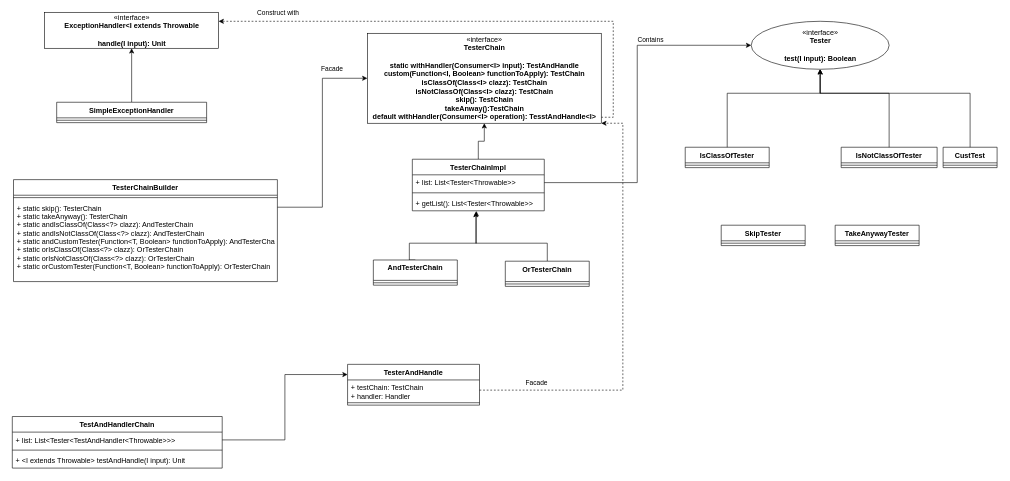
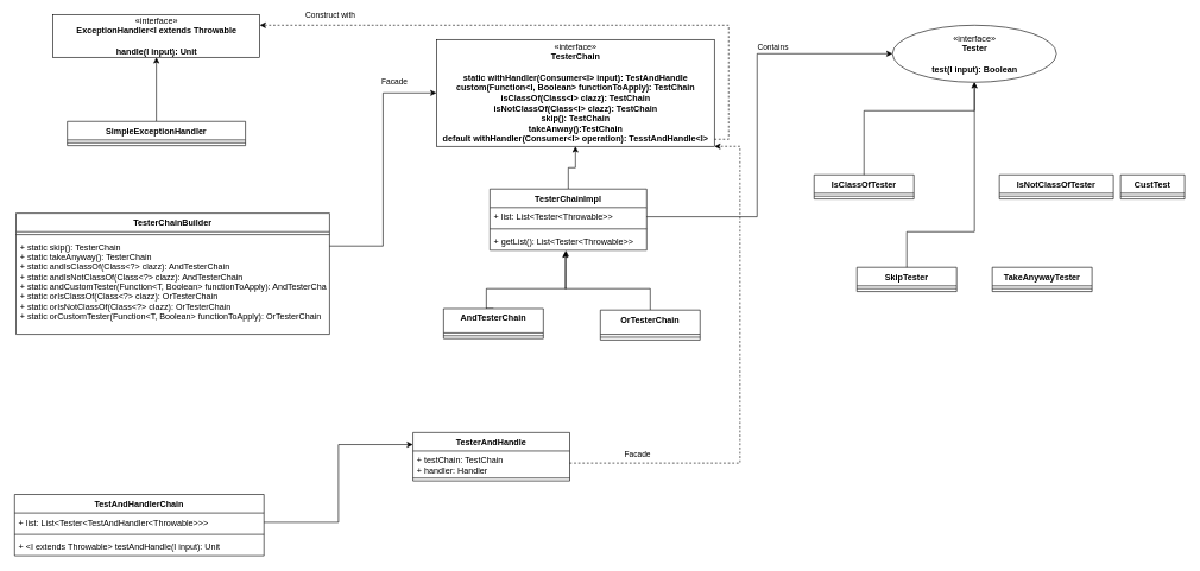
  <mxCell id="0" />
  <mxCell id="1" parent="0" />
  <mxCell id="2" value="«interface»&lt;br&gt;&lt;b&gt;ExceptionHandler&amp;lt;I extends Throwable&lt;br&gt;&lt;br&gt;handle(I input): Unit&lt;br&gt;&lt;/b&gt;" style="html=1;" vertex="1" parent="1"><mxGeometry x="74" y="20" width="290" height="60" as="geometry" /></mxCell>
  <mxCell id="3" style="edgeStyle=orthogonalEdgeStyle;rounded=0;orthogonalLoop=1;jettySize=auto;html=1;" edge="1" parent="1" source="4" target="2"><mxGeometry relative="1" as="geometry" /></mxCell>
  <mxCell id="4" value="SimpleExceptionHandler" style="swimlane;fontStyle=1;align=center;verticalAlign=top;childLayout=stackLayout;horizontal=1;startSize=26;horizontalStack=0;resizeParent=1;resizeParentMax=0;resizeLast=0;collapsible=1;marginBottom=0;" vertex="1" parent="1"><mxGeometry x="94" y="170" width="250" height="34" as="geometry" /></mxCell>
  <mxCell id="5" value="" style="line;strokeWidth=1;fillColor=none;align=left;verticalAlign=middle;spacingTop=-1;spacingLeft=3;spacingRight=3;rotatable=0;labelPosition=right;points=[];portConstraint=eastwest;" vertex="1" parent="4"><mxGeometry y="26" width="250" height="8" as="geometry" /></mxCell>
  <mxCell id="6" style="edgeStyle=orthogonalEdgeStyle;rounded=0;orthogonalLoop=1;jettySize=auto;html=1;entryX=1;entryY=0.5;entryDx=0;entryDy=0;endArrow=none;endFill=0;startArrow=classic;startFill=1;" edge="1" parent="1" source="8" target="34"><mxGeometry relative="1" as="geometry"><mxPoint x="867" y="276" as="targetPoint" /><Array as="points"><mxPoint x="1062" y="75" /><mxPoint x="1062" y="304" /></Array></mxGeometry></mxCell>
  <mxCell id="7" value="Contains" style="edgeLabel;html=1;align=center;verticalAlign=middle;resizable=0;points=[];" vertex="1" connectable="0" parent="6"><mxGeometry x="-0.411" y="1" relative="1" as="geometry"><mxPoint y="-11" as="offset" /></mxGeometry></mxCell>
  <mxCell id="8" value="«interface»&lt;br&gt;&lt;b&gt;Tester&lt;br&gt;&lt;br&gt;test(I input): Boolean&lt;br&gt;&lt;/b&gt;" style="ellipse;html=1;" vertex="1" parent="1"><mxGeometry x="1252" y="35" width="230" height="80" as="geometry" /></mxCell>
  <mxCell id="9" value="CustTest" style="swimlane;fontStyle=1;align=center;verticalAlign=top;childLayout=stackLayout;horizontal=1;startSize=26;horizontalStack=0;resizeParent=1;resizeParentMax=0;resizeLast=0;collapsible=1;marginBottom=0;" vertex="1" parent="1"><mxGeometry x="1572" y="245" width="90" height="34" as="geometry" /></mxCell>
  <mxCell id="10" value="" style="line;strokeWidth=1;fillColor=none;align=left;verticalAlign=middle;spacingTop=-1;spacingLeft=3;spacingRight=3;rotatable=0;labelPosition=right;points=[];portConstraint=eastwest;" vertex="1" parent="9"><mxGeometry y="26" width="90" height="8" as="geometry" /></mxCell>
  <mxCell id="11" value="IsClassOfTester" style="swimlane;fontStyle=1;align=center;verticalAlign=top;childLayout=stackLayout;horizontal=1;startSize=26;horizontalStack=0;resizeParent=1;resizeParentMax=0;resizeLast=0;collapsible=1;marginBottom=0;" vertex="1" parent="1"><mxGeometry x="1142" y="245" width="140" height="34" as="geometry" /></mxCell>
  <mxCell id="12" value="" style="line;strokeWidth=1;fillColor=none;align=left;verticalAlign=middle;spacingTop=-1;spacingLeft=3;spacingRight=3;rotatable=0;labelPosition=right;points=[];portConstraint=eastwest;" vertex="1" parent="11"><mxGeometry y="26" width="140" height="8" as="geometry" /></mxCell>
  <mxCell id="13" value="IsNotClassOfTester" style="swimlane;fontStyle=1;align=center;verticalAlign=top;childLayout=stackLayout;horizontal=1;startSize=26;horizontalStack=0;resizeParent=1;resizeParentMax=0;resizeLast=0;collapsible=1;marginBottom=0;" vertex="1" parent="1"><mxGeometry x="1402" y="245" width="160" height="34" as="geometry" /></mxCell>
  <mxCell id="14" value="" style="line;strokeWidth=1;fillColor=none;align=left;verticalAlign=middle;spacingTop=-1;spacingLeft=3;spacingRight=3;rotatable=0;labelPosition=right;points=[];portConstraint=eastwest;" vertex="1" parent="13"><mxGeometry y="26" width="160" height="8" as="geometry" /></mxCell>
  <mxCell id="15" value="SkipTester" style="swimlane;fontStyle=1;align=center;verticalAlign=top;childLayout=stackLayout;horizontal=1;startSize=26;horizontalStack=0;resizeParent=1;resizeParentMax=0;resizeLast=0;collapsible=1;marginBottom=0;" vertex="1" parent="1"><mxGeometry x="1202" y="375" width="140" height="34" as="geometry" /></mxCell>
  <mxCell id="16" value="" style="line;strokeWidth=1;fillColor=none;align=left;verticalAlign=middle;spacingTop=-1;spacingLeft=3;spacingRight=3;rotatable=0;labelPosition=right;points=[];portConstraint=eastwest;" vertex="1" parent="15"><mxGeometry y="26" width="140" height="8" as="geometry" /></mxCell>
  <mxCell id="17" value="TakeAnywayTester" style="swimlane;fontStyle=1;align=center;verticalAlign=top;childLayout=stackLayout;horizontal=1;startSize=26;horizontalStack=0;resizeParent=1;resizeParentMax=0;resizeLast=0;collapsible=1;marginBottom=0;" vertex="1" parent="1"><mxGeometry x="1392" y="375" width="140" height="34" as="geometry" /></mxCell>
  <mxCell id="18" value="" style="line;strokeWidth=1;fillColor=none;align=left;verticalAlign=middle;spacingTop=-1;spacingLeft=3;spacingRight=3;rotatable=0;labelPosition=right;points=[];portConstraint=eastwest;" vertex="1" parent="17"><mxGeometry y="26" width="140" height="8" as="geometry" /></mxCell>
- <mxCell id="19" style="edgeStyle=orthogonalEdgeStyle;rounded=0;orthogonalLoop=1;jettySize=auto;html=1;entryX=0.5;entryY=1;entryDx=0;entryDy=0;exitX=0.5;exitY=0;exitDx=0;exitDy=0;" edge="1" parent="1" source="9" target="8"><mxGeometry relative="1" as="geometry"><mxPoint x="927" y="205" as="sourcePoint" /><mxPoint x="927" y="115" as="targetPoint" /><Array as="points"><mxPoint x="1617" y="155" /><mxPoint x="1367" y="155" /></Array></mxGeometry></mxCell>
- <mxCell id="20" style="edgeStyle=orthogonalEdgeStyle;rounded=0;orthogonalLoop=1;jettySize=auto;html=1;entryX=0.5;entryY=1;entryDx=0;entryDy=0;exitX=0.5;exitY=0;exitDx=0;exitDy=0;" edge="1" parent="1" source="13" target="8"><mxGeometry relative="1" as="geometry"><mxPoint x="1627" y="255" as="sourcePoint" /><mxPoint x="1377" y="125" as="targetPoint" /><Array as="points"><mxPoint x="1482" y="155" /><mxPoint x="1367" y="155" /></Array></mxGeometry></mxCell>
  <mxCell id="21" style="edgeStyle=orthogonalEdgeStyle;rounded=0;orthogonalLoop=1;jettySize=auto;html=1;entryX=0.5;entryY=1;entryDx=0;entryDy=0;exitX=0.5;exitY=0;exitDx=0;exitDy=0;endArrow=open;" edge="1" parent="1" source="11" target="8"><mxGeometry relative="1" as="geometry"><mxPoint x="1492" y="255" as="sourcePoint" /><mxPoint x="1377" y="125" as="targetPoint" /><Array as="points"><mxPoint x="1212" y="155" /><mxPoint x="1367" y="155" /></Array></mxGeometry></mxCell>
+ <mxCell id="22" style="edgeStyle=orthogonalEdgeStyle;rounded=0;orthogonalLoop=1;jettySize=auto;html=1;entryX=0.5;entryY=1;entryDx=0;entryDy=0;exitX=0.5;exitY=0;exitDx=0;exitDy=0;" edge="1" parent="1" source="15" target="8"><mxGeometry relative="1" as="geometry"><mxPoint x="1472" y="385" as="sourcePoint" /><mxPoint x="1377" y="125" as="targetPoint" /><Array as="points"><mxPoint x="1272" y="325" /><mxPoint x="1367" y="325" /></Array></mxGeometry></mxCell>
  <mxCell id="23" style="edgeStyle=orthogonalEdgeStyle;rounded=0;orthogonalLoop=1;jettySize=auto;html=1;entryX=1;entryY=0.25;entryDx=0;entryDy=0;startArrow=none;startFill=0;endArrow=classic;endFill=1;dashed=1;" edge="1" parent="1" source="25" target="2"><mxGeometry relative="1" as="geometry"><Array as="points"><mxPoint x="1022" y="195" /><mxPoint x="1022" y="35" /></Array></mxGeometry></mxCell>
  <mxCell id="24" value="Construct with" style="edgeLabel;html=1;align=center;verticalAlign=middle;resizable=0;points=[];" vertex="1" connectable="0" parent="23"><mxGeometry x="0.802" y="-3" relative="1" as="geometry"><mxPoint x="15" y="-12" as="offset" /></mxGeometry></mxCell>
  <mxCell id="25" value="«interface»&lt;br&gt;&lt;b&gt;TesterChain&lt;br&gt;&lt;br&gt;static withHandler(Consumer&amp;lt;I&amp;gt; input): TestAndHandle&lt;br&gt;custom(Function&amp;lt;I, Boolean&amp;gt; functionToApply)&lt;/b&gt;&lt;b&gt;: TestChain&lt;/b&gt;&lt;b&gt;&lt;br&gt;isClassOf(Class&amp;lt;I&amp;gt; clazz): TestChain&lt;br&gt;isNotClassOf(Class&amp;lt;I&amp;gt; clazz): TestChain&lt;br&gt;skip(): TestChain&lt;br&gt;takeAnway():TestChain&lt;br&gt;default withHandler(Consumer&amp;lt;I&amp;gt; operation): TesstAndHandle&amp;lt;I&amp;gt;&lt;br&gt;&lt;/b&gt;" style="html=1;" vertex="1" parent="1"><mxGeometry x="612" y="55" width="390" height="150" as="geometry" /></mxCell>
  <mxCell id="26" style="edgeStyle=orthogonalEdgeStyle;rounded=0;orthogonalLoop=1;jettySize=auto;html=1;entryX=0.5;entryY=1;entryDx=0;entryDy=0;exitX=0.5;exitY=0;exitDx=0;exitDy=0;" edge="1" parent="1" source="33" target="25"><mxGeometry relative="1" as="geometry"><mxPoint x="797" y="255" as="sourcePoint" /></mxGeometry></mxCell>
  <mxCell id="27" style="edgeStyle=orthogonalEdgeStyle;rounded=0;orthogonalLoop=1;jettySize=auto;html=1;exitX=0.5;exitY=0;exitDx=0;exitDy=0;entryX=0.485;entryY=1.013;entryDx=0;entryDy=0;entryPerimeter=0;" edge="1" parent="1" source="28" target="36"><mxGeometry relative="1" as="geometry"><mxPoint x="792" y="416" as="targetPoint" /><Array as="points"><mxPoint x="682" y="405" /><mxPoint x="794" y="405" /></Array></mxGeometry></mxCell>
  <mxCell id="28" value="AndTesterChain" style="swimlane;fontStyle=1;align=center;verticalAlign=top;childLayout=stackLayout;horizontal=1;startSize=34;horizontalStack=0;resizeParent=1;resizeParentMax=0;resizeLast=0;collapsible=1;marginBottom=0;" vertex="1" parent="1"><mxGeometry x="622" y="433" width="140" height="42" as="geometry" /></mxCell>
  <mxCell id="29" value="" style="line;strokeWidth=1;fillColor=none;align=left;verticalAlign=middle;spacingTop=-1;spacingLeft=3;spacingRight=3;rotatable=0;labelPosition=right;points=[];portConstraint=eastwest;" vertex="1" parent="28"><mxGeometry y="34" width="140" height="8" as="geometry" /></mxCell>
  <mxCell id="30" style="edgeStyle=orthogonalEdgeStyle;rounded=0;orthogonalLoop=1;jettySize=auto;html=1;entryX=0.481;entryY=1.077;entryDx=0;entryDy=0;entryPerimeter=0;" edge="1" parent="1" source="31" target="36"><mxGeometry relative="1" as="geometry"><mxPoint x="793" y="415" as="targetPoint" /><Array as="points"><mxPoint x="912" y="405" /><mxPoint x="793" y="405" /></Array></mxGeometry></mxCell>
  <mxCell id="31" value="OrTesterChain" style="swimlane;fontStyle=1;align=center;verticalAlign=top;childLayout=stackLayout;horizontal=1;startSize=34;horizontalStack=0;resizeParent=1;resizeParentMax=0;resizeLast=0;collapsible=1;marginBottom=0;" vertex="1" parent="1"><mxGeometry x="842" y="435" width="140" height="42" as="geometry" /></mxCell>
  <mxCell id="32" value="" style="line;strokeWidth=1;fillColor=none;align=left;verticalAlign=middle;spacingTop=-1;spacingLeft=3;spacingRight=3;rotatable=0;labelPosition=right;points=[];portConstraint=eastwest;" vertex="1" parent="31"><mxGeometry y="34" width="140" height="8" as="geometry" /></mxCell>
  <mxCell id="33" value="TesterChainImpl" style="swimlane;fontStyle=1;align=center;verticalAlign=top;childLayout=stackLayout;horizontal=1;startSize=26;horizontalStack=0;resizeParent=1;resizeParentMax=0;resizeLast=0;collapsible=1;marginBottom=0;" vertex="1" parent="1"><mxGeometry x="687" y="265" width="220" height="86" as="geometry" /></mxCell>
  <mxCell id="34" value="+ list: List&lt;Tester&lt;Throwable&gt;&gt;" style="text;strokeColor=none;fillColor=none;align=left;verticalAlign=top;spacingLeft=4;spacingRight=4;overflow=hidden;rotatable=0;points=[[0,0.5],[1,0.5]];portConstraint=eastwest;" vertex="1" parent="33"><mxGeometry y="26" width="220" height="26" as="geometry" /></mxCell>
  <mxCell id="35" value="" style="line;strokeWidth=1;fillColor=none;align=left;verticalAlign=middle;spacingTop=-1;spacingLeft=3;spacingRight=3;rotatable=0;labelPosition=right;points=[];portConstraint=eastwest;" vertex="1" parent="33"><mxGeometry y="52" width="220" height="8" as="geometry" /></mxCell>
  <mxCell id="36" value="+ getList(): List&lt;Tester&lt;Throwable&gt;&gt;" style="text;strokeColor=none;fillColor=none;align=left;verticalAlign=top;spacingLeft=4;spacingRight=4;overflow=hidden;rotatable=0;points=[[0,0.5],[1,0.5]];portConstraint=eastwest;" vertex="1" parent="33"><mxGeometry y="60" width="220" height="26" as="geometry" /></mxCell>
  <mxCell id="37" value="TesterChainBuilder" style="swimlane;fontStyle=1;align=center;verticalAlign=top;childLayout=stackLayout;horizontal=1;startSize=26;horizontalStack=0;resizeParent=1;resizeParentMax=0;resizeLast=0;collapsible=1;marginBottom=0;" vertex="1" parent="1"><mxGeometry x="22" y="299" width="440" height="170" as="geometry" /></mxCell>
  <mxCell id="38" value="" style="line;strokeWidth=1;fillColor=none;align=left;verticalAlign=middle;spacingTop=-1;spacingLeft=3;spacingRight=3;rotatable=0;labelPosition=right;points=[];portConstraint=eastwest;" vertex="1" parent="37"><mxGeometry y="26" width="440" height="8" as="geometry" /></mxCell>
  <mxCell id="39" value="+ static skip(): TesterChain&#10;+ static takeAnyway(): TesterChain&#10;+ static andIsClassOf(Class&lt;?&gt; clazz): AndTesterChain&#10;+ static andIsNotClassOf(Class&lt;?&gt; clazz): AndTesterChain&#10;+ static andCustomTester(Function&lt;T, Boolean&gt; functionToApply): AndTesterChain&#10;+ static orIsClassOf(Class&lt;?&gt; clazz): OrTesterChain&#10;+ static orIsNotClassOf(Class&lt;?&gt; clazz): OrTesterChain&#10;+ static orCustomTester(Function&lt;T, Boolean&gt; functionToApply): OrTesterChain" style="text;strokeColor=none;fillColor=none;align=left;verticalAlign=top;spacingLeft=4;spacingRight=4;overflow=hidden;rotatable=0;points=[[0,0.5],[1,0.5]];portConstraint=eastwest;" vertex="1" parent="37"><mxGeometry y="34" width="440" height="136" as="geometry" /></mxCell>
  <mxCell id="40" style="edgeStyle=orthogonalEdgeStyle;rounded=0;orthogonalLoop=1;jettySize=auto;html=1;entryX=0;entryY=0.5;entryDx=0;entryDy=0;startArrow=none;startFill=0;endArrow=classic;endFill=1;" edge="1" parent="1" source="39" target="25"><mxGeometry relative="1" as="geometry"><Array as="points"><mxPoint x="537" y="345" /><mxPoint x="537" y="130" /></Array></mxGeometry></mxCell>
  <mxCell id="41" value="Facade" style="edgeLabel;html=1;align=center;verticalAlign=middle;resizable=0;points=[];" vertex="1" connectable="0" parent="40"><mxGeometry x="0.198" y="-2" relative="1" as="geometry"><mxPoint x="13" y="-86.67" as="offset" /></mxGeometry></mxCell>
  <mxCell id="42" style="edgeStyle=orthogonalEdgeStyle;rounded=0;orthogonalLoop=1;jettySize=auto;html=1;entryX=1;entryY=1;entryDx=0;entryDy=0;dashed=1;startArrow=none;startFill=0;endArrow=classic;endFill=1;exitX=1;exitY=0.5;exitDx=0;exitDy=0;" edge="1" parent="1" source="45" target="25"><mxGeometry relative="1" as="geometry"><Array as="points"><mxPoint x="1038" y="650" /><mxPoint x="1038" y="205" /></Array></mxGeometry></mxCell>
  <mxCell id="43" value="Facade" style="edgeLabel;html=1;align=center;verticalAlign=middle;resizable=0;points=[];" vertex="1" connectable="0" parent="42"><mxGeometry x="-0.758" relative="1" as="geometry"><mxPoint x="7.5" y="-13" as="offset" /></mxGeometry></mxCell>
  <mxCell id="44" value="TesterAndHandle" style="swimlane;fontStyle=1;align=center;verticalAlign=top;childLayout=stackLayout;horizontal=1;startSize=26;horizontalStack=0;resizeParent=1;resizeParentMax=0;resizeLast=0;collapsible=1;marginBottom=0;" vertex="1" parent="1"><mxGeometry x="579" y="607" width="220" height="68" as="geometry" /></mxCell>
  <mxCell id="45" value="+ testChain: TestChain&#10;+ handler: Handler" style="text;strokeColor=none;fillColor=none;align=left;verticalAlign=top;spacingLeft=4;spacingRight=4;overflow=hidden;rotatable=0;points=[[0,0.5],[1,0.5]];portConstraint=eastwest;" vertex="1" parent="44"><mxGeometry y="26" width="220" height="34" as="geometry" /></mxCell>
  <mxCell id="46" value="" style="line;strokeWidth=1;fillColor=none;align=left;verticalAlign=middle;spacingTop=-1;spacingLeft=3;spacingRight=3;rotatable=0;labelPosition=right;points=[];portConstraint=eastwest;" vertex="1" parent="44"><mxGeometry y="60" width="220" height="8" as="geometry" /></mxCell>
  <mxCell id="47" value="TestAndHandlerChain" style="swimlane;fontStyle=1;align=center;verticalAlign=top;childLayout=stackLayout;horizontal=1;startSize=26;horizontalStack=0;resizeParent=1;resizeParentMax=0;resizeLast=0;collapsible=1;marginBottom=0;" vertex="1" parent="1"><mxGeometry x="20" y="694" width="350" height="86" as="geometry" /></mxCell>
  <mxCell id="48" value="+ list: List&lt;Tester&lt;TestAndHandler&lt;Throwable&gt;&gt;&gt;" style="text;strokeColor=none;fillColor=none;align=left;verticalAlign=top;spacingLeft=4;spacingRight=4;overflow=hidden;rotatable=0;points=[[0,0.5],[1,0.5]];portConstraint=eastwest;" vertex="1" parent="47"><mxGeometry y="26" width="350" height="26" as="geometry" /></mxCell>
  <mxCell id="49" value="" style="line;strokeWidth=1;fillColor=none;align=left;verticalAlign=middle;spacingTop=-1;spacingLeft=3;spacingRight=3;rotatable=0;labelPosition=right;points=[];portConstraint=eastwest;" vertex="1" parent="47"><mxGeometry y="52" width="350" height="8" as="geometry" /></mxCell>
  <mxCell id="50" value="+ &lt;I extends Throwable&gt; testAndHandle(I input): Unit" style="text;strokeColor=none;fillColor=none;align=left;verticalAlign=top;spacingLeft=4;spacingRight=4;overflow=hidden;rotatable=0;points=[[0,0.5],[1,0.5]];portConstraint=eastwest;" vertex="1" parent="47"><mxGeometry y="60" width="350" height="26" as="geometry" /></mxCell>
  <mxCell id="51" style="edgeStyle=orthogonalEdgeStyle;rounded=0;orthogonalLoop=1;jettySize=auto;html=1;entryX=0;entryY=0.25;entryDx=0;entryDy=0;startArrow=none;startFill=0;endArrow=classic;endFill=1;" edge="1" parent="1" source="48" target="44"><mxGeometry relative="1" as="geometry" /></mxCell>
